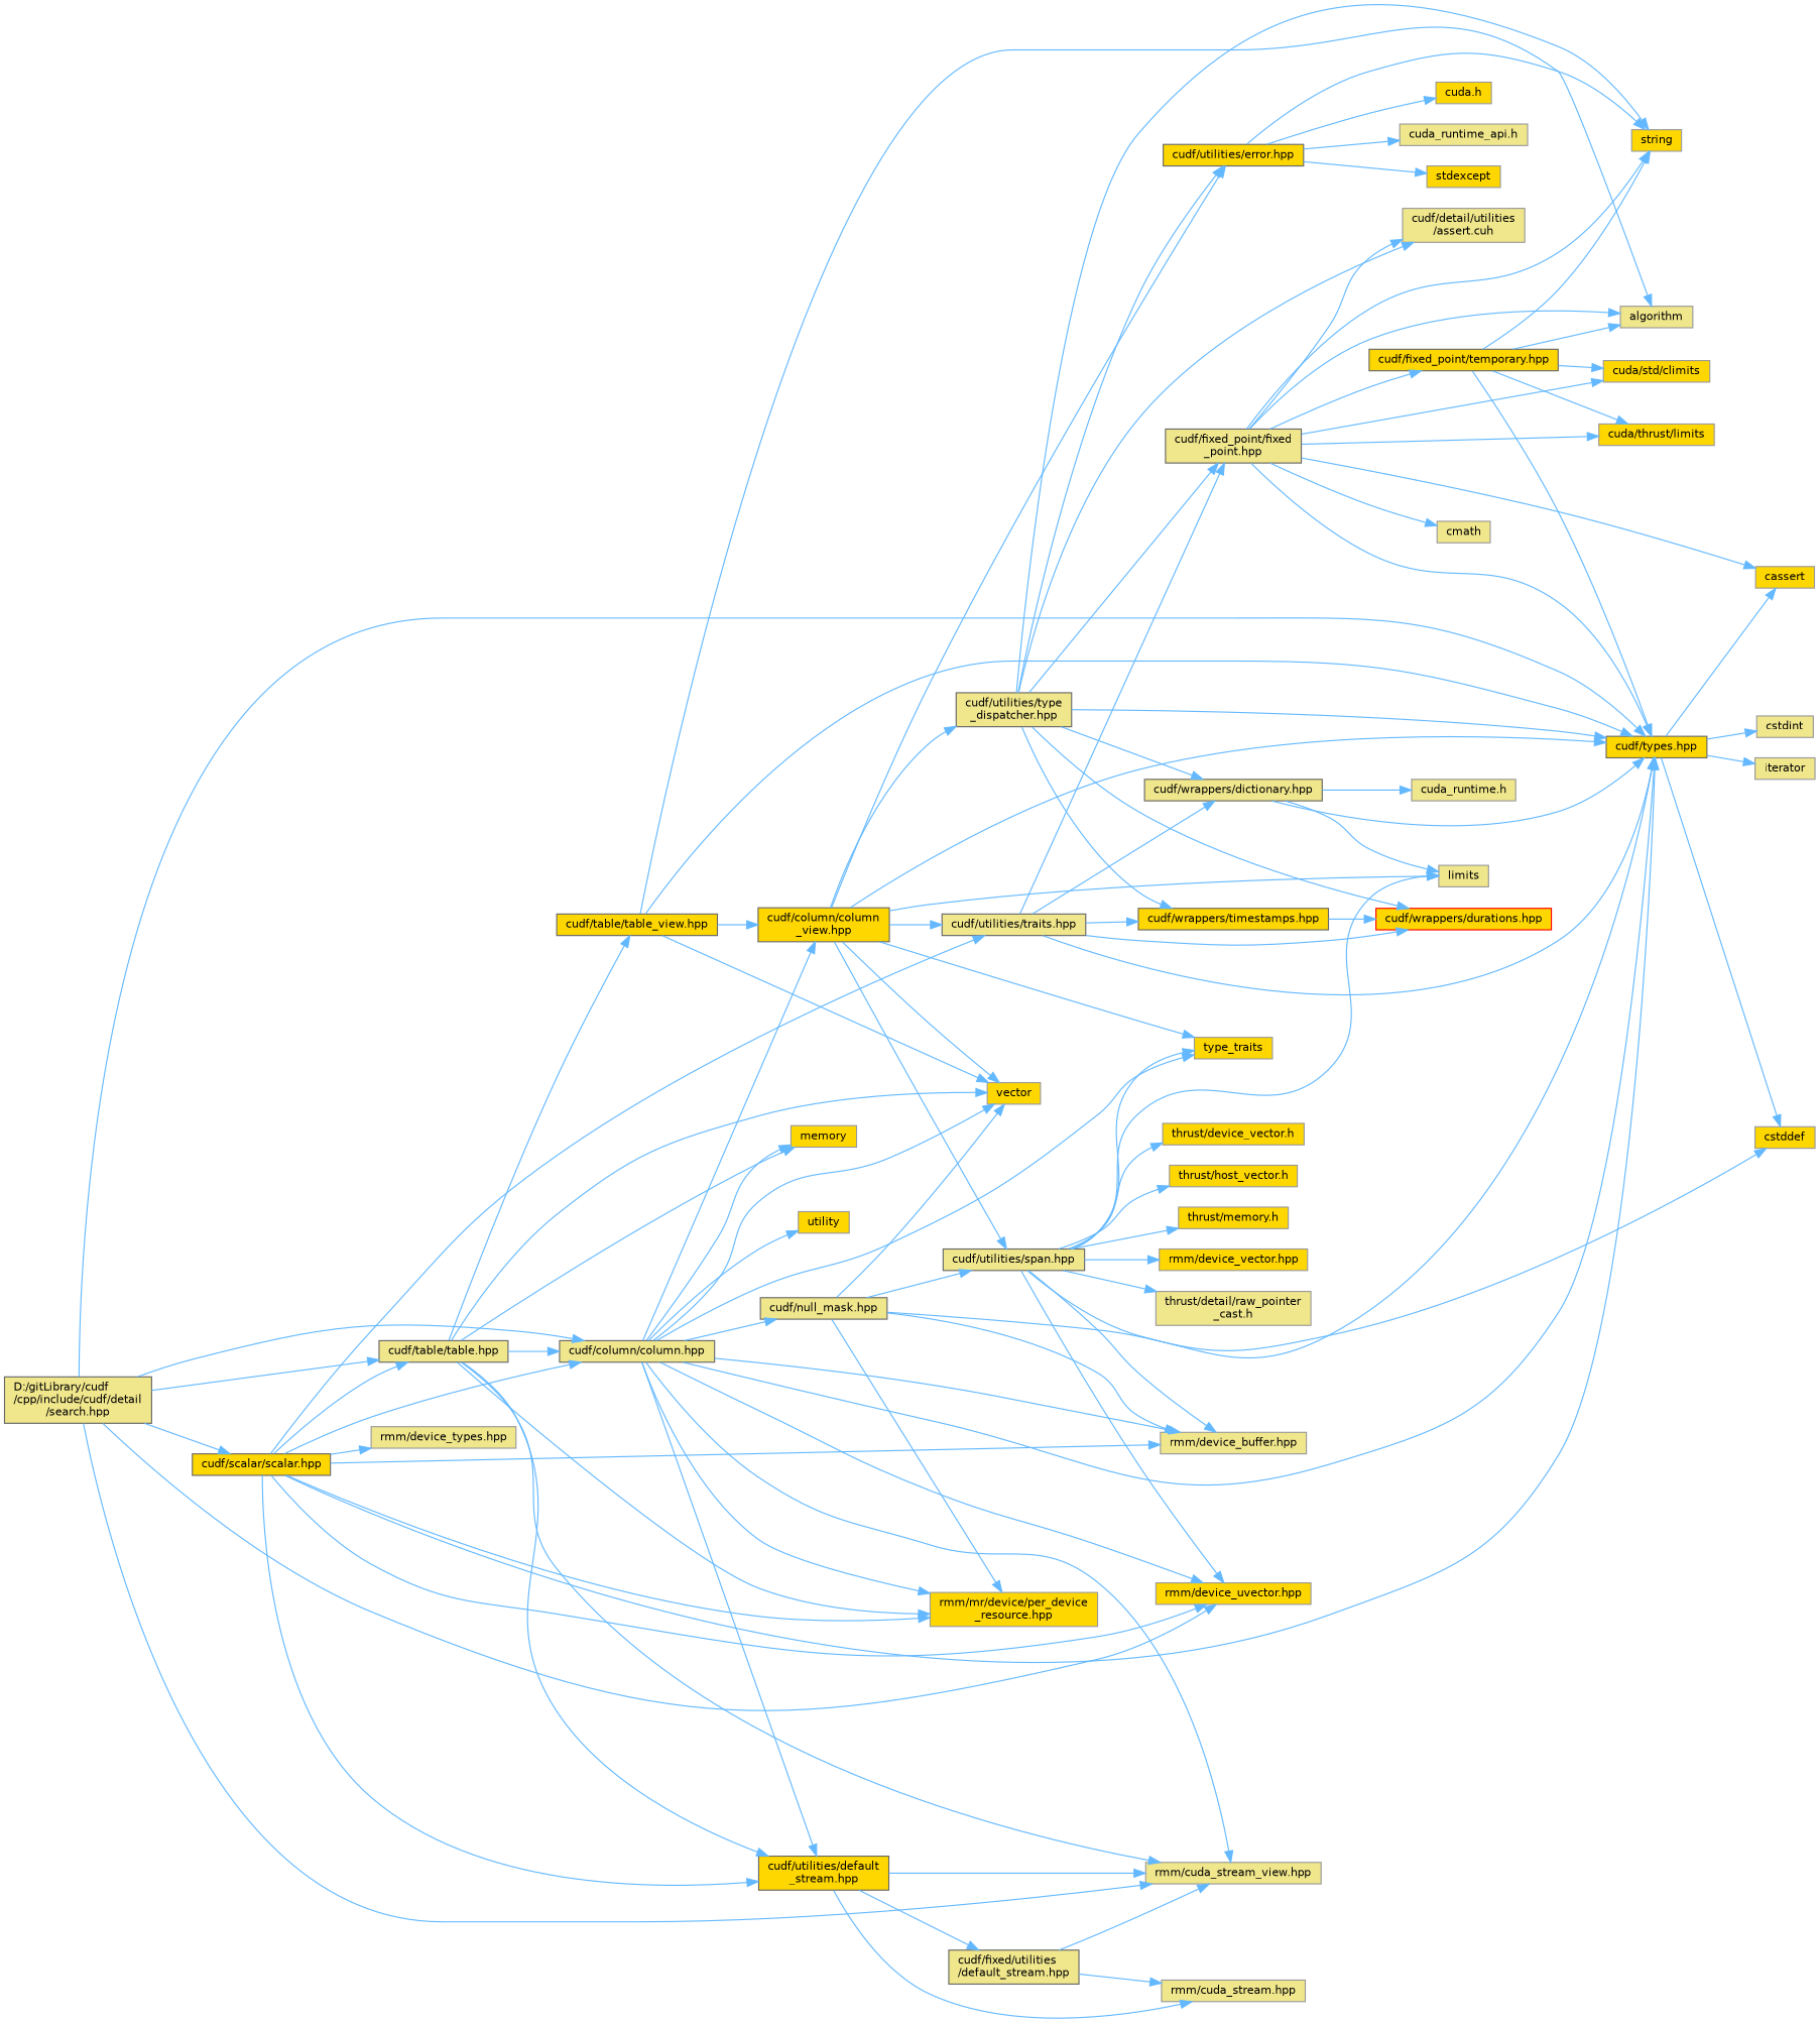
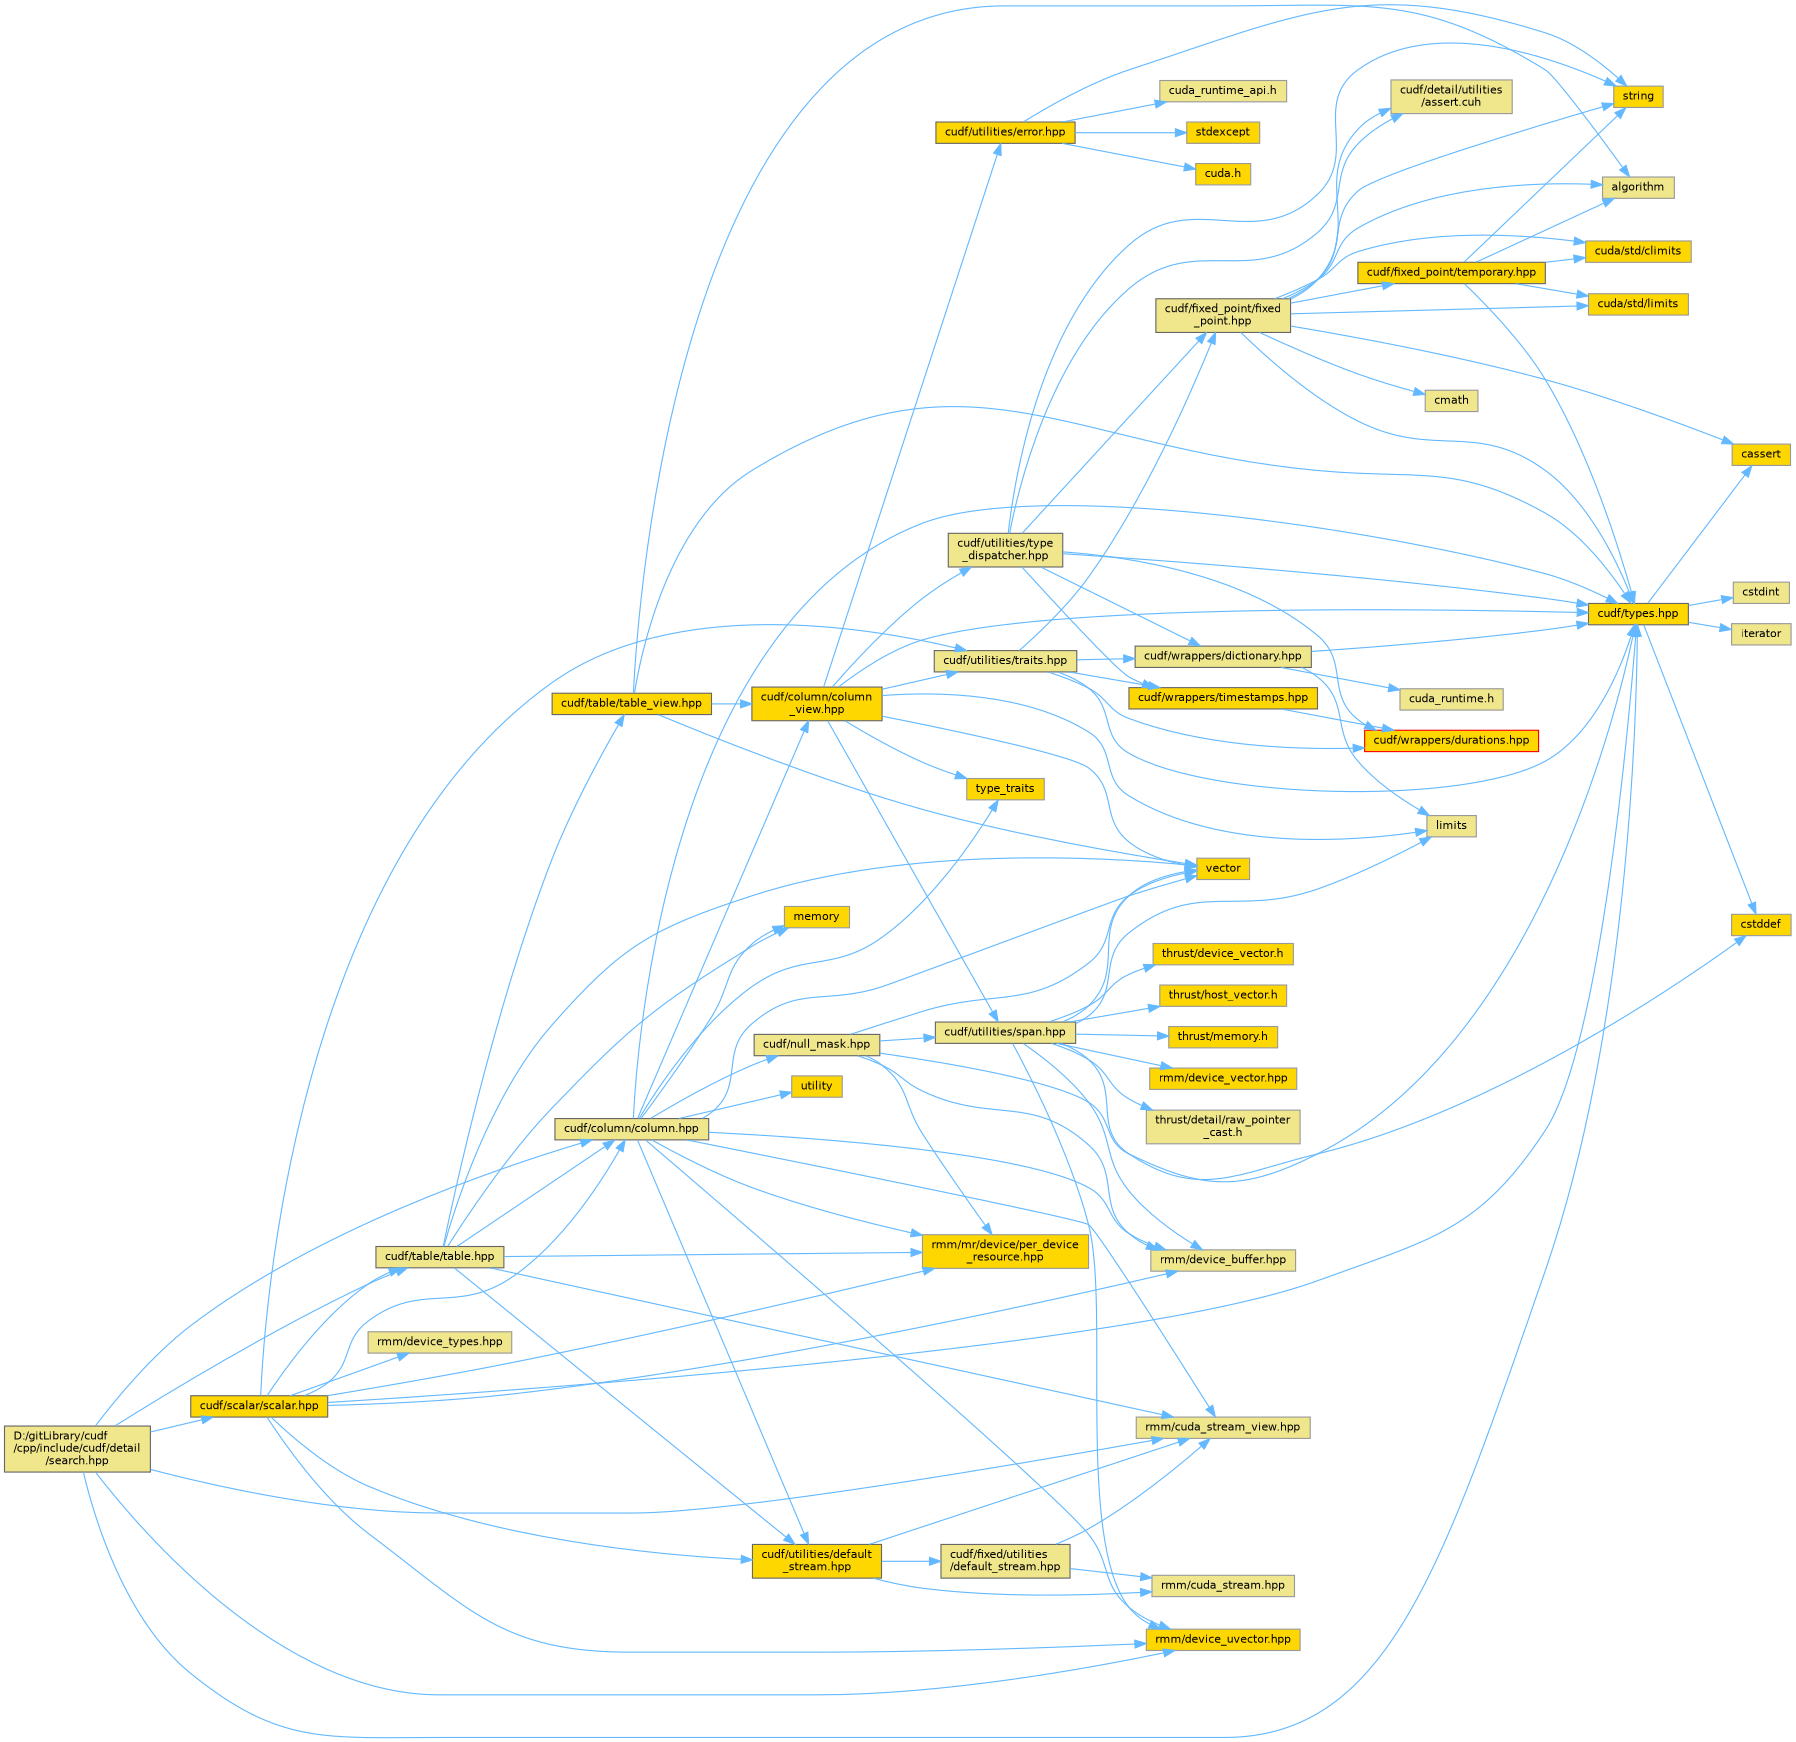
  digraph {
    rankdir=LR
    node [color=grey60 fillcolor=gold fontname=Helvetica fontsize=10 shape=box style=filled]
    edge [color=steelblue1 fontname=Helvetica fontsize=10 labelfontname=Helvetica labelfontsize=10 style=solid]
    n1 [color=gray40 fillcolor=khaki fontcolor=black height=0.2 label="D:/gitLibrary/cudf\l/cpp/include/cudf/detail\l/search.hpp" width=0.4]
    n2 [color=grey40 fillcolor=khaki height=0.2 label="cudf/column/column.hpp" width=0.4]
    n3 [color=grey40 height=0.2 label="cudf/types.hpp" width=0.4]
    n4 [height=0.2 label="rmm/device_uvector.hpp" width=0.4]
    n5 [fillcolor=khaki height=0.2 label="rmm/cuda_stream_view.hpp" width=0.4]
    n6 [color=grey40 height=0.2 label="cudf/scalar/scalar.hpp" width=0.4]
    n7 [color=grey40 fillcolor=khaki height=0.2 label="cudf/table/table.hpp" width=0.4]
    n8 [color=grey40 height=0.2 label="cudf/column/column\l_view.hpp" width=0.4]
    n9 [fillcolor=khaki height=0.2 label="rmm/device_buffer.hpp" width=0.4]
    n10 [height=0.2 label=type_traits width=0.4]
    n11 [height=0.2 label=vector width=0.4]
    n12 [color=grey40 fillcolor=khaki height=0.2 label="cudf/null_mask.hpp" width=0.4]
    n13 [height=0.2 label="rmm/mr/device/per_device\l_resource.hpp" width=0.4]
    n14 [color=grey40 height=0.2 label="cudf/utilities/default\l_stream.hpp" width=0.4]
    n15 [height=0.2 label=memory width=0.4]
    n16 [height=0.2 label=utility width=0.4]
    n17 [height=0.2 label=cassert width=0.4]
    n18 [height=0.2 label=cstddef width=0.4]
    n19 [fillcolor=khaki height=0.2 label=cstdint width=0.4]
    n20 [fillcolor=khaki height=0.2 label=iterator width=0.4]
    n21 [color=grey40 fillcolor=khaki height=0.2 label="cudf/utilities/traits.hpp" width=0.4]
    n22 [fillcolor=khaki height=0.2 label="rmm/device_types.hpp" width=0.4]
    n23 [color=grey40 height=0.2 label="cudf/table/table_view.hpp" width=0.4]
    n24 [color=grey40 height=0.2 label="cudf/utilities/error.hpp" width=0.4]
    n25 [color=grey40 fillcolor=khaki height=0.2 label="cudf/utilities/span.hpp" width=0.4]
    n26 [fillcolor=khaki height=0.2 label=limits width=0.4]
    n27 [color=grey40 fillcolor=khaki height=0.2 label="cudf/utilities/type\l_dispatcher.hpp" width=0.4]
    n28 [color=grey40 fillcolor=khaki height=0.2 label="cudf/fixed/utilities\l/default_stream.hpp" width=0.4]
    n29 [fillcolor=khaki height=0.2 label="rmm/cuda_stream.hpp" width=0.4]
    n30 [height=0.2 label="cuda.h" width=0.4]
    n31 [fillcolor=khaki height=0.2 label="cuda_runtime_api.h" width=0.4]
    n32 [height=0.2 label=stdexcept width=0.4]
    n33 [height=0.2 label=string width=0.4]
    n34 [height=0.2 label="rmm/device_vector.hpp" width=0.4]
    n35 [fillcolor=khaki height=0.2 label="thrust/detail/raw_pointer\l_cast.h" width=0.4]
    n36 [height=0.2 label="thrust/device_vector.h" width=0.4]
    n37 [height=0.2 label="thrust/host_vector.h" width=0.4]
    n38 [height=0.2 label="thrust/memory.h" width=0.4]
    n39 [color=grey40 fillcolor=khaki height=0.2 label="cudf/fixed_point/fixed\l_point.hpp" width=0.4]
    n40 [color=grey40 fillcolor=khaki height=0.2 label="cudf/wrappers/dictionary.hpp" width=0.4]
    n41 [color=red height=0.2 label="cudf/wrappers/durations.hpp" width=0.4]
    n42 [color=grey40 height=0.2 label="cudf/wrappers/timestamps.hpp" width=0.4]
    n43 [fillcolor=khaki height=0.2 label="cudf/detail/utilities\l/assert.cuh" width=0.4]
    n44 [color=grey40 height=0.2 label="cudf/fixed_point/temporary.hpp" width=0.4]
    n45 [height=0.2 label="cuda/std/climits" width=0.4]
-   n46 [height=0.2 label="cuda/thrust/limits" width=0.4]
+   n46 [height=0.2 label="cuda/std/limits" width=0.4]
    n47 [fillcolor=khaki height=0.2 label=algorithm width=0.4]
    n48 [fillcolor=khaki height=0.2 label=cmath width=0.4]
    n49 [fillcolor=khaki height=0.2 label="cuda_runtime.h" width=0.4]
    n1 -> n2
    n1 -> n3
    n1 -> n4
    n1 -> n5
    n1 -> n6
    n1 -> n7
    n2 -> n3
    n2 -> n4
    n2 -> n5
    n2 -> n8
    n2 -> n9
    n2 -> n10
    n2 -> n11
    n2 -> n12
    n2 -> n13
    n2 -> n14
    n2 -> n15
    n2 -> n16
    n3 -> n17
    n3 -> n18
    n3 -> n19
    n3 -> n20
    n6 -> n2
    n6 -> n3
    n6 -> n4
    n6 -> n7
    n6 -> n9
    n6 -> n13
    n6 -> n14
    n6 -> n21
    n6 -> n22
    n7 -> n2
    n7 -> n5
    n7 -> n11
    n7 -> n13
    n7 -> n14
    n7 -> n15
    n7 -> n23
    n8 -> n3
    n8 -> n10
    n8 -> n11
    n8 -> n21
    n8 -> n24
    n8 -> n25
    n8 -> n26
    n8 -> n27
    n12 -> n3
    n12 -> n9
    n12 -> n11
    n12 -> n13
    n12 -> n25
    n14 -> n5
    n14 -> n28
    n14 -> n29
    n21 -> n3
    n21 -> n39
    n21 -> n40
    n21 -> n41
    n21 -> n42
    n23 -> n3
    n23 -> n8
    n23 -> n11
    n23 -> n47
    n24 -> n30
    n24 -> n31
    n24 -> n32
    n24 -> n33
    n25 -> n4
    n25 -> n9
-   n25 -> n10
+   n25 -> n11
    n25 -> n18
    n25 -> n26
    n25 -> n34
    n25 -> n35
    n25 -> n36
    n25 -> n37
    n25 -> n38
    n27 -> n3
-   n27 -> n24
    n27 -> n33
    n27 -> n39
    n27 -> n40
    n27 -> n41
    n27 -> n42
    n27 -> n43
    n28 -> n5
    n28 -> n29
    n39 -> n3
    n39 -> n17
    n39 -> n33
    n39 -> n43
    n39 -> n44
    n39 -> n45
    n39 -> n46
    n39 -> n47
    n39 -> n48
    n40 -> n3
    n40 -> n26
    n40 -> n49
    n42 -> n41
    n44 -> n3
    n44 -> n33
    n44 -> n45
    n44 -> n46
    n44 -> n47
  }
